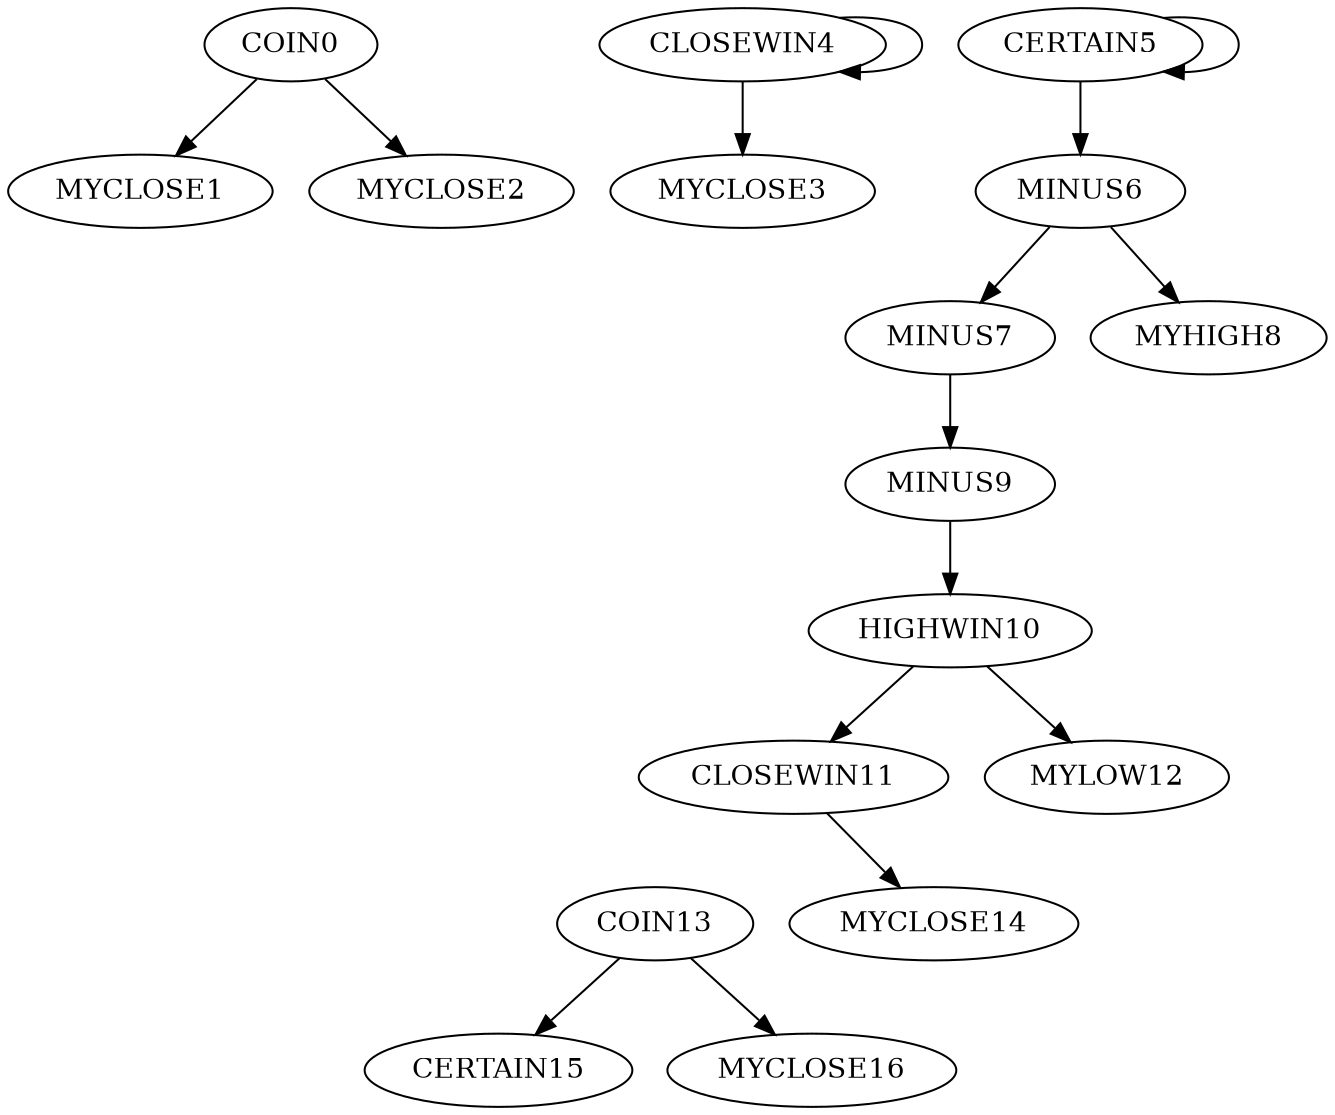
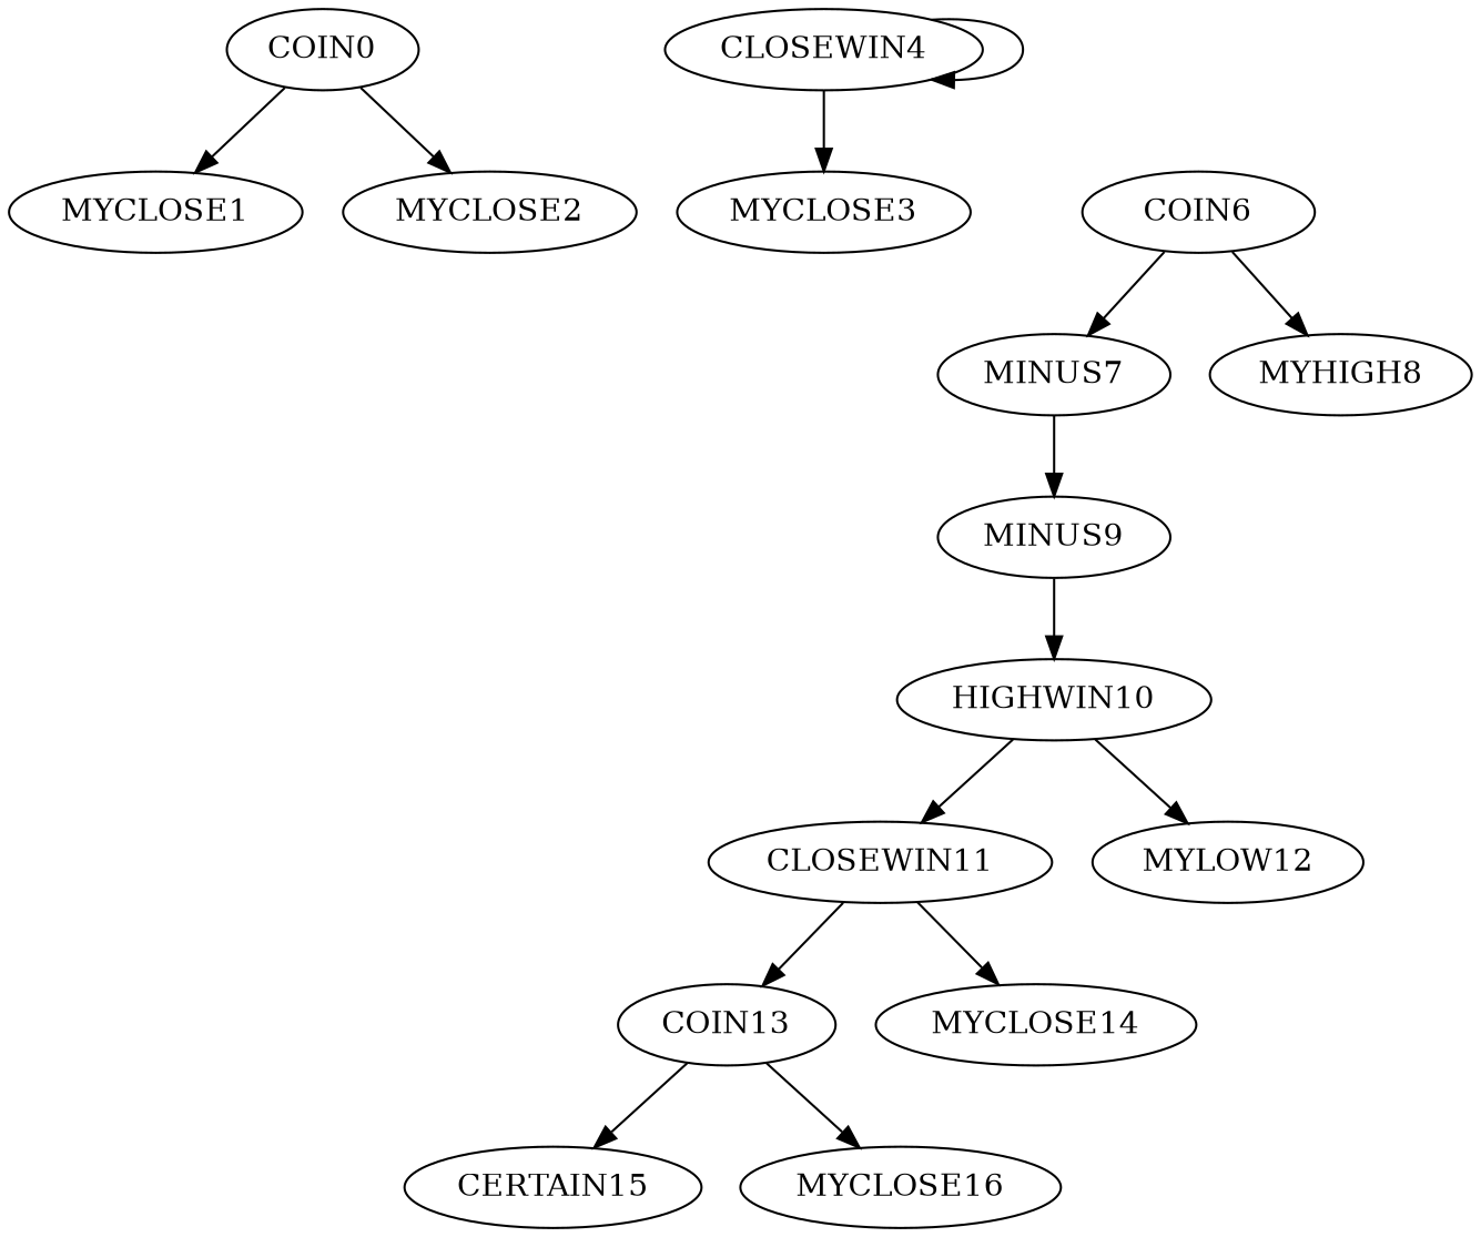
  digraph {
    COIN0
    MYCLOSE1
    MYCLOSE2
    CLOSEWIN4
    MYCLOSE3
-   CERTAIN5
-   COIN6 [label=MINUS6]
+   COIN6
    MINUS7
    MYHIGH8
    MINUS9
    HIGHWIN10
    CLOSEWIN11
    MYLOW12
    COIN13
    MYCLOSE14
    n16 [label=CERTAIN15]
    MYCLOSE16
    COIN0 -> MYCLOSE1
    COIN0 -> MYCLOSE2
    CLOSEWIN4 -> CLOSEWIN4
    CLOSEWIN4 -> MYCLOSE3
-   CERTAIN5 -> CERTAIN5
-   CERTAIN5 -> COIN6
    COIN6 -> MINUS7
    COIN6 -> MYHIGH8
    MINUS7 -> MINUS9
    MINUS9 -> HIGHWIN10
    HIGHWIN10 -> CLOSEWIN11
    HIGHWIN10 -> MYLOW12
+   CLOSEWIN11 -> COIN13
    CLOSEWIN11 -> MYCLOSE14
    COIN13 -> n16
    COIN13 -> MYCLOSE16
  }
